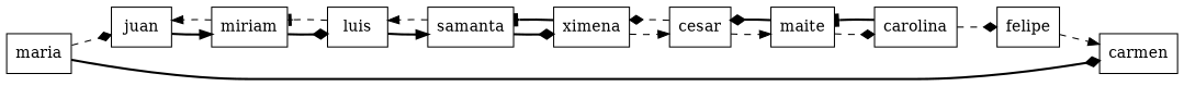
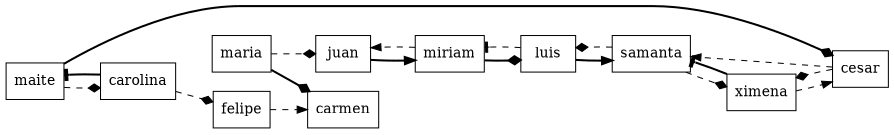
  digraph {
    rankdir=LR
    node [shape=record]
    edge [arrowhead=diamond style=dashed]
    n1 [label=" maria "]
    n2 [label=" juan "]
    n3 [label=" carmen "]
    n4 [label=" miriam "]
    n5 [label=" luis "]
    n6 [label=" samanta "]
    n7 [label=" ximena "]
    n8 [label=" cesar "]
    n9 [label=" maite "]
    n10 [label=" carolina "]
    n11 [label=" felipe "]
    n1 -> n2
    n1 -> n3 [style=bold]
    n2 -> n4 [arrowhead=normal style=bold]
    n4 -> n2 [arrowhead=normal]
    n4 -> n5 [style=bold]
    n5 -> n4 [arrowhead=tee]
    n5 -> n6 [arrowhead=normal style=bold]
-   n6 -> n5 [arrowhead=normal]
-   n6 -> n7 [style=bold]
+   n6 -> n5
+   n6 -> n7
    n7 -> n6 [arrowhead=tee style=bold]
    n7 -> n8 [arrowhead=normal]
    n8 -> n7
-   n8 -> n9 [arrowhead=normal]
+   n8 -> n6 [arrowhead=normal]
    n9 -> n8 [style=bold]
    n9 -> n10
    n10 -> n9 [arrowhead=tee style=bold]
    n10 -> n11
    n11 -> n3 [arrowhead=normal]
  }
